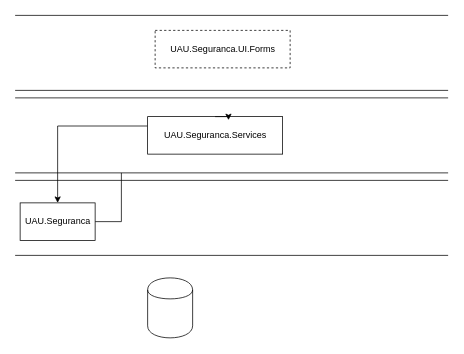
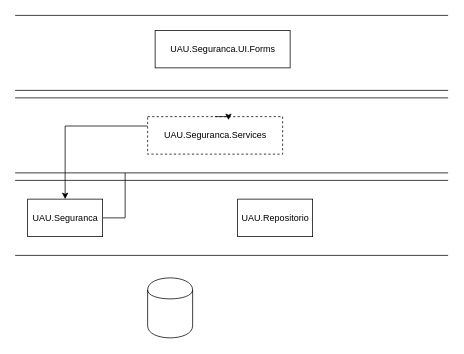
  <mxCell id="0" />
  <mxCell id="1" parent="0" />
  <mxCell id="2" value="" style="shape=cylinder;whiteSpace=wrap;html=1;boundedLbl=1;backgroundOutline=1;" vertex="1" parent="1"><mxGeometry x="196" y="370" width="60" height="80" as="geometry" /></mxCell>
  <mxCell id="3" value="" style="html=1;dashed=0;whitespace=wrap;shape=partialRectangle;right=0;left=0;" vertex="1" parent="1"><mxGeometry x="20" y="240" width="576" height="100" as="geometry" /></mxCell>
  <mxCell id="4" style="edgeStyle=orthogonalEdgeStyle;rounded=0;orthogonalLoop=1;jettySize=auto;html=1;entryX=0;entryY=0.75;entryDx=0;entryDy=0;" edge="1" parent="1" source="5" target="9"><mxGeometry relative="1" as="geometry" /></mxCell>
- <mxCell id="5" value="UAU.Seguranca" style="html=1;dashed=0;whitespace=wrap;" vertex="1" parent="1"><mxGeometry x="26" y="270" width="100" height="50" as="geometry" /></mxCell>
+ <mxCell id="5" value="UAU.Seguranca" style="html=1;dashed=0;whitespace=wrap;" vertex="1" parent="1"><mxGeometry x="36" y="265" width="100" height="50" as="geometry" /></mxCell>
+ <mxCell id="6" value="UAU.Repositorio" style="html=1;dashed=0;whitespace=wrap;" vertex="1" parent="1"><mxGeometry x="316" y="265" width="100" height="50" as="geometry" /></mxCell>
  <mxCell id="7" value="" style="html=1;dashed=0;whitespace=wrap;shape=partialRectangle;right=0;left=0;" vertex="1" parent="1"><mxGeometry x="20" y="130" width="576" height="100" as="geometry" /></mxCell>
  <mxCell id="8" style="edgeStyle=orthogonalEdgeStyle;rounded=0;orthogonalLoop=1;jettySize=auto;html=1;entryX=0.5;entryY=0;entryDx=0;entryDy=0;exitX=0;exitY=0.25;exitDx=0;exitDy=0;" edge="1" parent="1" source="9" target="5"><mxGeometry relative="1" as="geometry" /></mxCell>
- <mxCell id="9" value="UAU.Seguranca.Services" style="html=1;dashed=0;whitespace=wrap;" vertex="1" parent="1"><mxGeometry x="196" y="155" width="180" height="50" as="geometry" /></mxCell>
+ <mxCell id="9" value="UAU.Seguranca.Services" style="html=1;dashed=1;whitespace=wrap;" vertex="1" parent="1"><mxGeometry x="196" y="155" width="180" height="50" as="geometry" /></mxCell>
  <mxCell id="10" style="edgeStyle=orthogonalEdgeStyle;rounded=0;orthogonalLoop=1;jettySize=auto;html=1;exitX=0.5;exitY=0;exitDx=0;exitDy=0;entryX=0.599;entryY=0.092;entryDx=0;entryDy=0;entryPerimeter=0;" edge="1" parent="1" source="9" target="9"><mxGeometry relative="1" as="geometry" /></mxCell>
  <mxCell id="11" value="" style="html=1;dashed=0;whitespace=wrap;shape=partialRectangle;right=0;left=0;" vertex="1" parent="1"><mxGeometry x="20" y="20" width="576" height="100" as="geometry" /></mxCell>
- <mxCell id="12" value="UAU.Seguranca.UI.Forms" style="html=1;dashed=1;whitespace=wrap;" vertex="1" parent="1"><mxGeometry x="206" y="40" width="180" height="50" as="geometry" /></mxCell>
+ <mxCell id="12" value="UAU.Seguranca.UI.Forms" style="html=1;dashed=0;whitespace=wrap;" vertex="1" parent="1"><mxGeometry x="206" y="40" width="180" height="50" as="geometry" /></mxCell>
